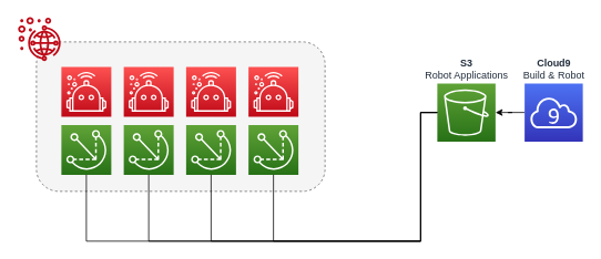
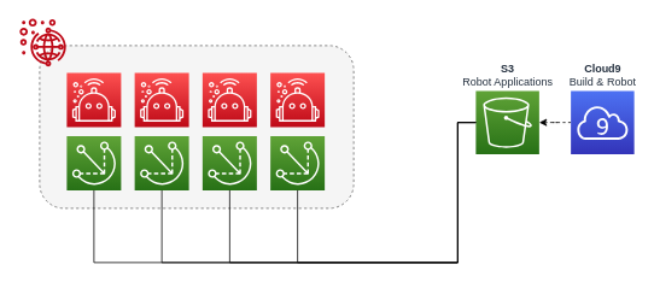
  <mxCell id="0" />
  <mxCell id="1" parent="0" />
  <mxCell id="2" value="&lt;b&gt;S3&lt;br&gt;&lt;/b&gt;Robot Applications" style="outlineConnect=0;fontColor=#232F3E;gradientColor=#60A337;gradientDirection=north;fillColor=#277116;strokeColor=#ffffff;dashed=0;verticalLabelPosition=top;verticalAlign=bottom;align=center;html=1;fontSize=12;fontStyle=0;aspect=fixed;shape=mxgraph.aws4.resourceIcon;resIcon=mxgraph.aws4.s3;labelPosition=center;" vertex="1" parent="1"><mxGeometry x="525" y="100" width="70" height="70" as="geometry" /></mxCell>
  <mxCell id="3" value="" style="rounded=1;whiteSpace=wrap;html=1;fillColor=#f5f5f5;strokeColor=#666666;fontColor=#333333;dashed=1;" vertex="1" parent="1"><mxGeometry x="43" y="50" width="347" height="180" as="geometry" /></mxCell>
  <mxCell id="4" value="" style="outlineConnect=0;fontColor=#232F3E;gradientColor=#FE5151;gradientDirection=north;fillColor=#BE0917;strokeColor=#ffffff;dashed=0;verticalLabelPosition=bottom;verticalAlign=top;align=center;html=1;fontSize=12;fontStyle=0;aspect=fixed;shape=mxgraph.aws4.resourceIcon;resIcon=mxgraph.aws4.robomaker;" vertex="1" parent="1"><mxGeometry x="73" y="80" width="60" height="60" as="geometry" /></mxCell>
  <mxCell id="5" value="" style="outlineConnect=0;fontColor=#232F3E;gradientColor=#FE5151;gradientDirection=north;fillColor=#BE0917;strokeColor=#ffffff;dashed=0;verticalLabelPosition=bottom;verticalAlign=top;align=center;html=1;fontSize=12;fontStyle=0;aspect=fixed;shape=mxgraph.aws4.resourceIcon;resIcon=mxgraph.aws4.robomaker;" vertex="1" parent="1"><mxGeometry x="148" y="80" width="60" height="60" as="geometry" /></mxCell>
  <mxCell id="6" value="" style="outlineConnect=0;fontColor=#232F3E;gradientColor=#FE5151;gradientDirection=north;fillColor=#BE0917;strokeColor=#ffffff;dashed=0;verticalLabelPosition=bottom;verticalAlign=top;align=center;html=1;fontSize=12;fontStyle=0;aspect=fixed;shape=mxgraph.aws4.resourceIcon;resIcon=mxgraph.aws4.robomaker;" vertex="1" parent="1"><mxGeometry x="223" y="80" width="60" height="60" as="geometry" /></mxCell>
  <mxCell id="7" value="" style="outlineConnect=0;fontColor=#232F3E;gradientColor=#FE5151;gradientDirection=north;fillColor=#BE0917;strokeColor=#ffffff;dashed=0;verticalLabelPosition=bottom;verticalAlign=top;align=center;html=1;fontSize=12;fontStyle=0;aspect=fixed;shape=mxgraph.aws4.resourceIcon;resIcon=mxgraph.aws4.robomaker;" vertex="1" parent="1"><mxGeometry x="298" y="80" width="60" height="60" as="geometry" /></mxCell>
  <mxCell id="8" value="" style="outlineConnect=0;fontColor=#232F3E;gradientColor=none;fillColor=#BE0917;strokeColor=none;dashed=0;verticalLabelPosition=bottom;verticalAlign=top;align=center;html=1;fontSize=12;fontStyle=0;aspect=fixed;pointerEvents=1;shape=mxgraph.aws4.fleet_management;" vertex="1" parent="1"><mxGeometry x="20" y="20" width="53" height="53" as="geometry" /></mxCell>
  <mxCell id="9" value="" style="outlineConnect=0;fontColor=#232F3E;gradientColor=#60A337;gradientDirection=north;fillColor=#277116;strokeColor=#ffffff;dashed=0;verticalLabelPosition=bottom;verticalAlign=top;align=center;html=1;fontSize=12;fontStyle=0;aspect=fixed;shape=mxgraph.aws4.resourceIcon;resIcon=mxgraph.aws4.greengrass;" vertex="1" parent="1"><mxGeometry x="73" y="150" width="60" height="60" as="geometry" /></mxCell>
  <mxCell id="10" value="" style="outlineConnect=0;fontColor=#232F3E;gradientColor=#60A337;gradientDirection=north;fillColor=#277116;strokeColor=#ffffff;dashed=0;verticalLabelPosition=bottom;verticalAlign=top;align=center;html=1;fontSize=12;fontStyle=0;aspect=fixed;shape=mxgraph.aws4.resourceIcon;resIcon=mxgraph.aws4.greengrass;" vertex="1" parent="1"><mxGeometry x="148" y="150" width="60" height="60" as="geometry" /></mxCell>
  <mxCell id="11" value="" style="outlineConnect=0;fontColor=#232F3E;gradientColor=#60A337;gradientDirection=north;fillColor=#277116;strokeColor=#ffffff;dashed=0;verticalLabelPosition=bottom;verticalAlign=top;align=center;html=1;fontSize=12;fontStyle=0;aspect=fixed;shape=mxgraph.aws4.resourceIcon;resIcon=mxgraph.aws4.greengrass;" vertex="1" parent="1"><mxGeometry x="223" y="150" width="60" height="60" as="geometry" /></mxCell>
  <mxCell id="12" value="" style="outlineConnect=0;fontColor=#232F3E;gradientColor=#60A337;gradientDirection=north;fillColor=#277116;strokeColor=#ffffff;dashed=0;verticalLabelPosition=bottom;verticalAlign=top;align=center;html=1;fontSize=12;fontStyle=0;aspect=fixed;shape=mxgraph.aws4.resourceIcon;resIcon=mxgraph.aws4.greengrass;" vertex="1" parent="1"><mxGeometry x="298" y="150" width="60" height="60" as="geometry" /></mxCell>
  <mxCell id="13" style="edgeStyle=orthogonalEdgeStyle;rounded=0;orthogonalLoop=1;jettySize=auto;html=1;endArrow=none;endFill=0;" edge="1" parent="1" source="2" target="9"><mxGeometry relative="1" as="geometry"><Array as="points"><mxPoint x="505" y="290" /><mxPoint x="103" y="290" /></Array></mxGeometry></mxCell>
  <mxCell id="14" style="edgeStyle=orthogonalEdgeStyle;rounded=0;orthogonalLoop=1;jettySize=auto;html=1;endArrow=none;endFill=0;" edge="1" parent="1" source="2" target="10"><mxGeometry relative="1" as="geometry"><Array as="points"><mxPoint x="505" y="290" /><mxPoint x="178" y="290" /></Array></mxGeometry></mxCell>
  <mxCell id="15" style="edgeStyle=orthogonalEdgeStyle;rounded=0;orthogonalLoop=1;jettySize=auto;html=1;endArrow=none;endFill=0;" edge="1" parent="1" source="2" target="11"><mxGeometry relative="1" as="geometry"><Array as="points"><mxPoint x="505" y="290" /><mxPoint x="253" y="290" /></Array></mxGeometry></mxCell>
  <mxCell id="16" style="edgeStyle=orthogonalEdgeStyle;rounded=0;orthogonalLoop=1;jettySize=auto;html=1;endArrow=none;endFill=0;" edge="1" parent="1" source="2" target="12"><mxGeometry relative="1" as="geometry"><Array as="points"><mxPoint x="505" y="290" /><mxPoint x="328" y="290" /></Array></mxGeometry></mxCell>
- <mxCell id="17" style="edgeStyle=orthogonalEdgeStyle;rounded=0;orthogonalLoop=1;jettySize=auto;html=1;endArrow=classic;endFill=1;" edge="1" parent="1" source="18" target="2"><mxGeometry relative="1" as="geometry" /></mxCell>
+ <mxCell id="17" style="edgeStyle=orthogonalEdgeStyle;rounded=0;orthogonalLoop=1;jettySize=auto;html=1;endArrow=classic;endFill=1;dashed=1;" edge="1" parent="1" source="18" target="2"><mxGeometry relative="1" as="geometry" /></mxCell>
  <mxCell id="18" value="&lt;b&gt;Cloud9&lt;/b&gt; &lt;br&gt;Build &amp;amp; Robot" style="outlineConnect=0;fontColor=#232F3E;gradientColor=#4D72F3;gradientDirection=north;fillColor=#3334B9;strokeColor=#ffffff;dashed=0;verticalLabelPosition=top;verticalAlign=bottom;align=center;html=1;fontSize=12;fontStyle=0;aspect=fixed;shape=mxgraph.aws4.resourceIcon;resIcon=mxgraph.aws4.cloud9;labelPosition=center;" vertex="1" parent="1"><mxGeometry x="630" y="100" width="70" height="70" as="geometry" /></mxCell>
